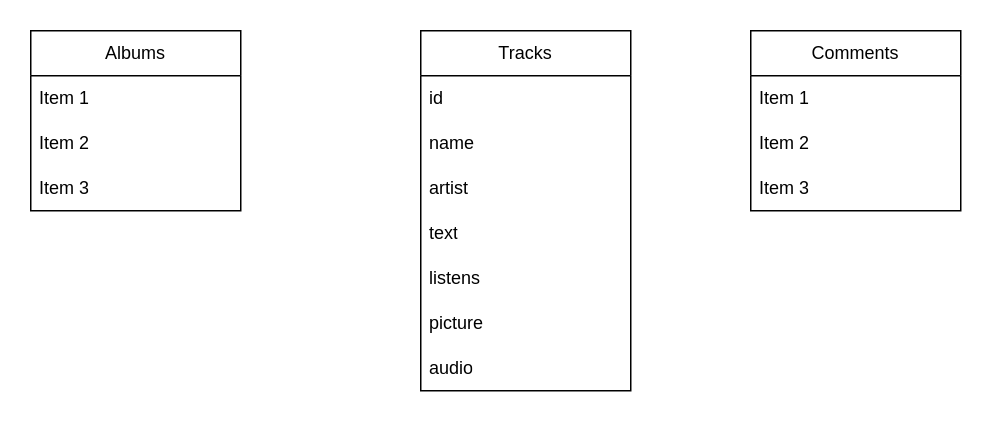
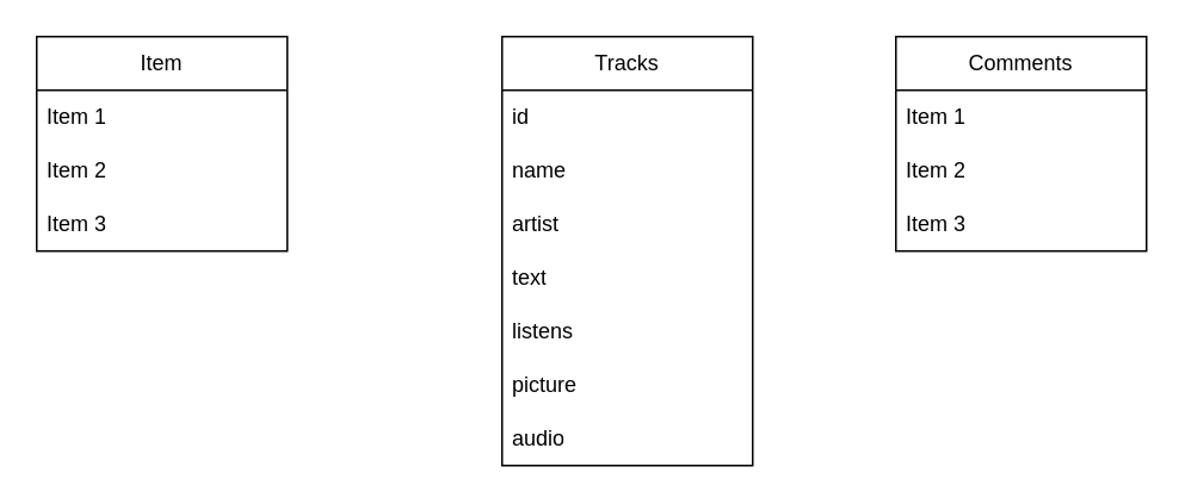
  <mxCell id="0" />
  <mxCell id="1" parent="0" />
  <mxCell id="2" value="Tracks" style="swimlane;fontStyle=0;childLayout=stackLayout;horizontal=1;startSize=30;horizontalStack=0;resizeParent=1;resizeParentMax=0;resizeLast=0;collapsible=1;marginBottom=0;whiteSpace=wrap;html=1;" vertex="1" parent="1"><mxGeometry x="280" y="20" width="140" height="240" as="geometry" /></mxCell>
  <mxCell id="3" value="id" style="text;strokeColor=none;fillColor=none;align=left;verticalAlign=middle;spacingLeft=4;spacingRight=4;overflow=hidden;points=[[0,0.5],[1,0.5]];portConstraint=eastwest;rotatable=0;whiteSpace=wrap;html=1;" vertex="1" parent="2"><mxGeometry y="30" width="140" height="30" as="geometry" /></mxCell>
  <mxCell id="4" value="name" style="text;strokeColor=none;fillColor=none;align=left;verticalAlign=middle;spacingLeft=4;spacingRight=4;overflow=hidden;points=[[0,0.5],[1,0.5]];portConstraint=eastwest;rotatable=0;whiteSpace=wrap;html=1;" vertex="1" parent="2"><mxGeometry y="60" width="140" height="30" as="geometry" /></mxCell>
  <mxCell id="5" value="artist" style="text;strokeColor=none;fillColor=none;align=left;verticalAlign=middle;spacingLeft=4;spacingRight=4;overflow=hidden;points=[[0,0.5],[1,0.5]];portConstraint=eastwest;rotatable=0;whiteSpace=wrap;html=1;" vertex="1" parent="2"><mxGeometry y="90" width="140" height="30" as="geometry" /></mxCell>
  <mxCell id="6" value="text" style="text;strokeColor=none;fillColor=none;align=left;verticalAlign=middle;spacingLeft=4;spacingRight=4;overflow=hidden;points=[[0,0.5],[1,0.5]];portConstraint=eastwest;rotatable=0;whiteSpace=wrap;html=1;" vertex="1" parent="2"><mxGeometry y="120" width="140" height="30" as="geometry" /></mxCell>
  <mxCell id="7" value="listens" style="text;strokeColor=none;fillColor=none;align=left;verticalAlign=middle;spacingLeft=4;spacingRight=4;overflow=hidden;points=[[0,0.5],[1,0.5]];portConstraint=eastwest;rotatable=0;whiteSpace=wrap;html=1;" vertex="1" parent="2"><mxGeometry y="150" width="140" height="30" as="geometry" /></mxCell>
  <mxCell id="8" value="picture" style="text;strokeColor=none;fillColor=none;align=left;verticalAlign=middle;spacingLeft=4;spacingRight=4;overflow=hidden;points=[[0,0.5],[1,0.5]];portConstraint=eastwest;rotatable=0;whiteSpace=wrap;html=1;" vertex="1" parent="2"><mxGeometry y="180" width="140" height="30" as="geometry" /></mxCell>
  <mxCell id="9" value="audio" style="text;strokeColor=none;fillColor=none;align=left;verticalAlign=middle;spacingLeft=4;spacingRight=4;overflow=hidden;points=[[0,0.5],[1,0.5]];portConstraint=eastwest;rotatable=0;whiteSpace=wrap;html=1;" vertex="1" parent="2"><mxGeometry y="210" width="140" height="30" as="geometry" /></mxCell>
- <mxCell id="10" value="Albums" style="swimlane;fontStyle=0;childLayout=stackLayout;horizontal=1;startSize=30;horizontalStack=0;resizeParent=1;resizeParentMax=0;resizeLast=0;collapsible=1;marginBottom=0;whiteSpace=wrap;html=1;" vertex="1" parent="1"><mxGeometry x="20" y="20" width="140" height="120" as="geometry" /></mxCell>
+ <mxCell id="10" value="Item" style="swimlane;fontStyle=0;childLayout=stackLayout;horizontal=1;startSize=30;horizontalStack=0;resizeParent=1;resizeParentMax=0;resizeLast=0;collapsible=1;marginBottom=0;whiteSpace=wrap;html=1;" vertex="1" parent="1"><mxGeometry x="20" y="20" width="140" height="120" as="geometry" /></mxCell>
  <mxCell id="11" value="Item 1" style="text;strokeColor=none;fillColor=none;align=left;verticalAlign=middle;spacingLeft=4;spacingRight=4;overflow=hidden;points=[[0,0.5],[1,0.5]];portConstraint=eastwest;rotatable=0;whiteSpace=wrap;html=1;" vertex="1" parent="10"><mxGeometry y="30" width="140" height="30" as="geometry" /></mxCell>
  <mxCell id="12" value="Item 2" style="text;strokeColor=none;fillColor=none;align=left;verticalAlign=middle;spacingLeft=4;spacingRight=4;overflow=hidden;points=[[0,0.5],[1,0.5]];portConstraint=eastwest;rotatable=0;whiteSpace=wrap;html=1;" vertex="1" parent="10"><mxGeometry y="60" width="140" height="30" as="geometry" /></mxCell>
  <mxCell id="13" value="Item 3" style="text;strokeColor=none;fillColor=none;align=left;verticalAlign=middle;spacingLeft=4;spacingRight=4;overflow=hidden;points=[[0,0.5],[1,0.5]];portConstraint=eastwest;rotatable=0;whiteSpace=wrap;html=1;" vertex="1" parent="10"><mxGeometry y="90" width="140" height="30" as="geometry" /></mxCell>
  <mxCell id="14" value="Comments" style="swimlane;fontStyle=0;childLayout=stackLayout;horizontal=1;startSize=30;horizontalStack=0;resizeParent=1;resizeParentMax=0;resizeLast=0;collapsible=1;marginBottom=0;whiteSpace=wrap;html=1;" vertex="1" parent="1"><mxGeometry x="500" y="20" width="140" height="120" as="geometry" /></mxCell>
  <mxCell id="15" value="Item 1" style="text;strokeColor=none;fillColor=none;align=left;verticalAlign=middle;spacingLeft=4;spacingRight=4;overflow=hidden;points=[[0,0.5],[1,0.5]];portConstraint=eastwest;rotatable=0;whiteSpace=wrap;html=1;" vertex="1" parent="14"><mxGeometry y="30" width="140" height="30" as="geometry" /></mxCell>
  <mxCell id="16" value="Item 2" style="text;strokeColor=none;fillColor=none;align=left;verticalAlign=middle;spacingLeft=4;spacingRight=4;overflow=hidden;points=[[0,0.5],[1,0.5]];portConstraint=eastwest;rotatable=0;whiteSpace=wrap;html=1;" vertex="1" parent="14"><mxGeometry y="60" width="140" height="30" as="geometry" /></mxCell>
  <mxCell id="17" value="Item 3" style="text;strokeColor=none;fillColor=none;align=left;verticalAlign=middle;spacingLeft=4;spacingRight=4;overflow=hidden;points=[[0,0.5],[1,0.5]];portConstraint=eastwest;rotatable=0;whiteSpace=wrap;html=1;" vertex="1" parent="14"><mxGeometry y="90" width="140" height="30" as="geometry" /></mxCell>
